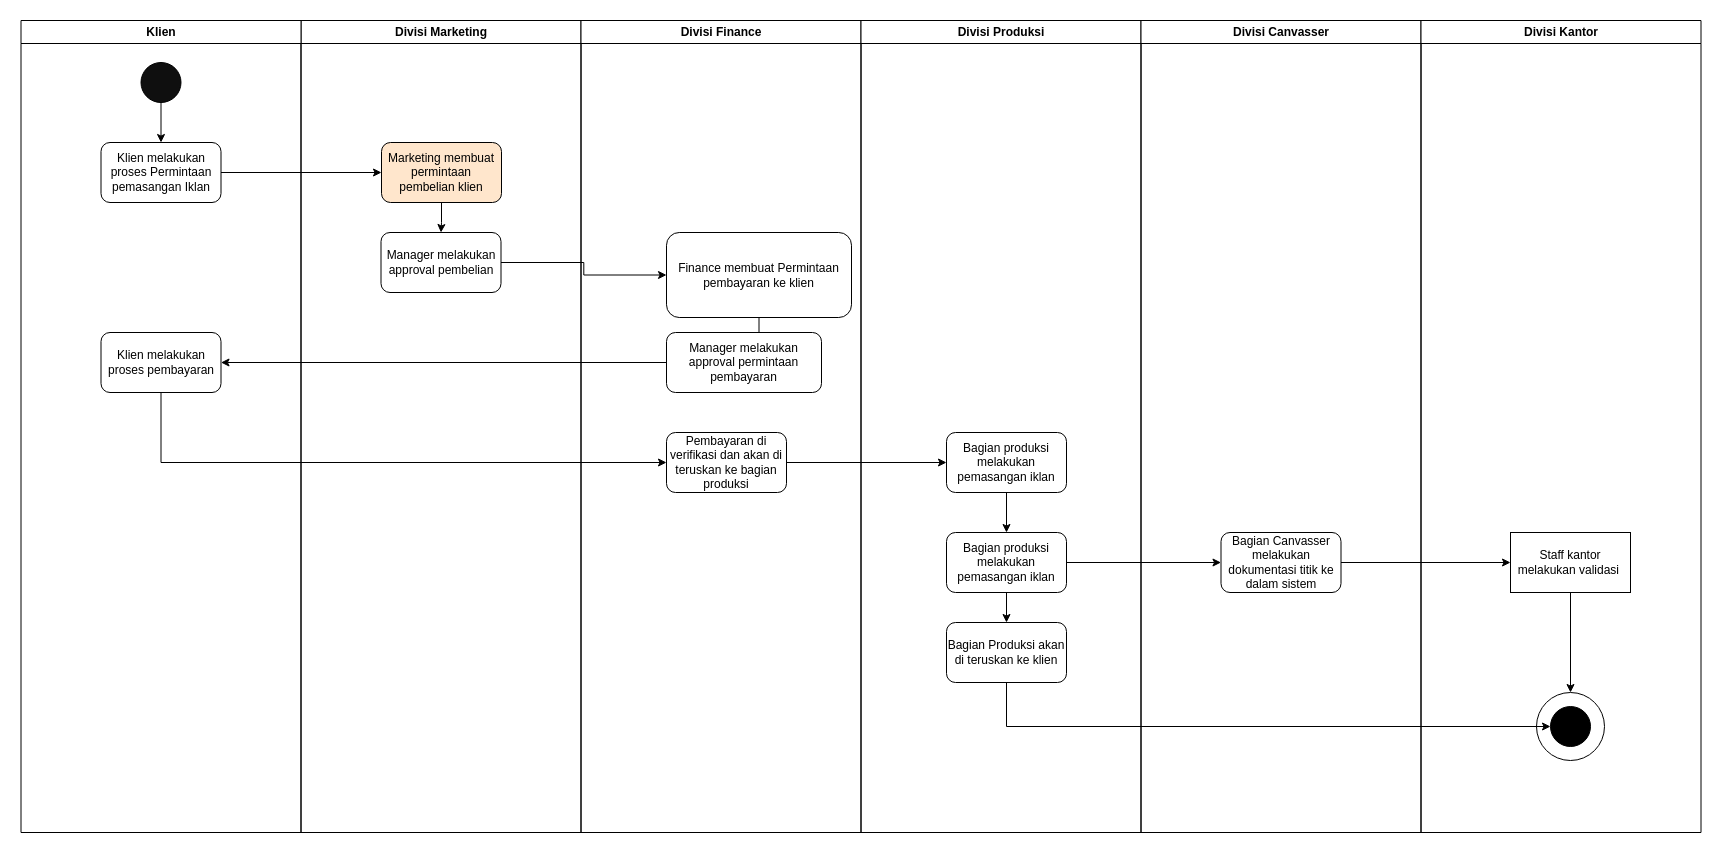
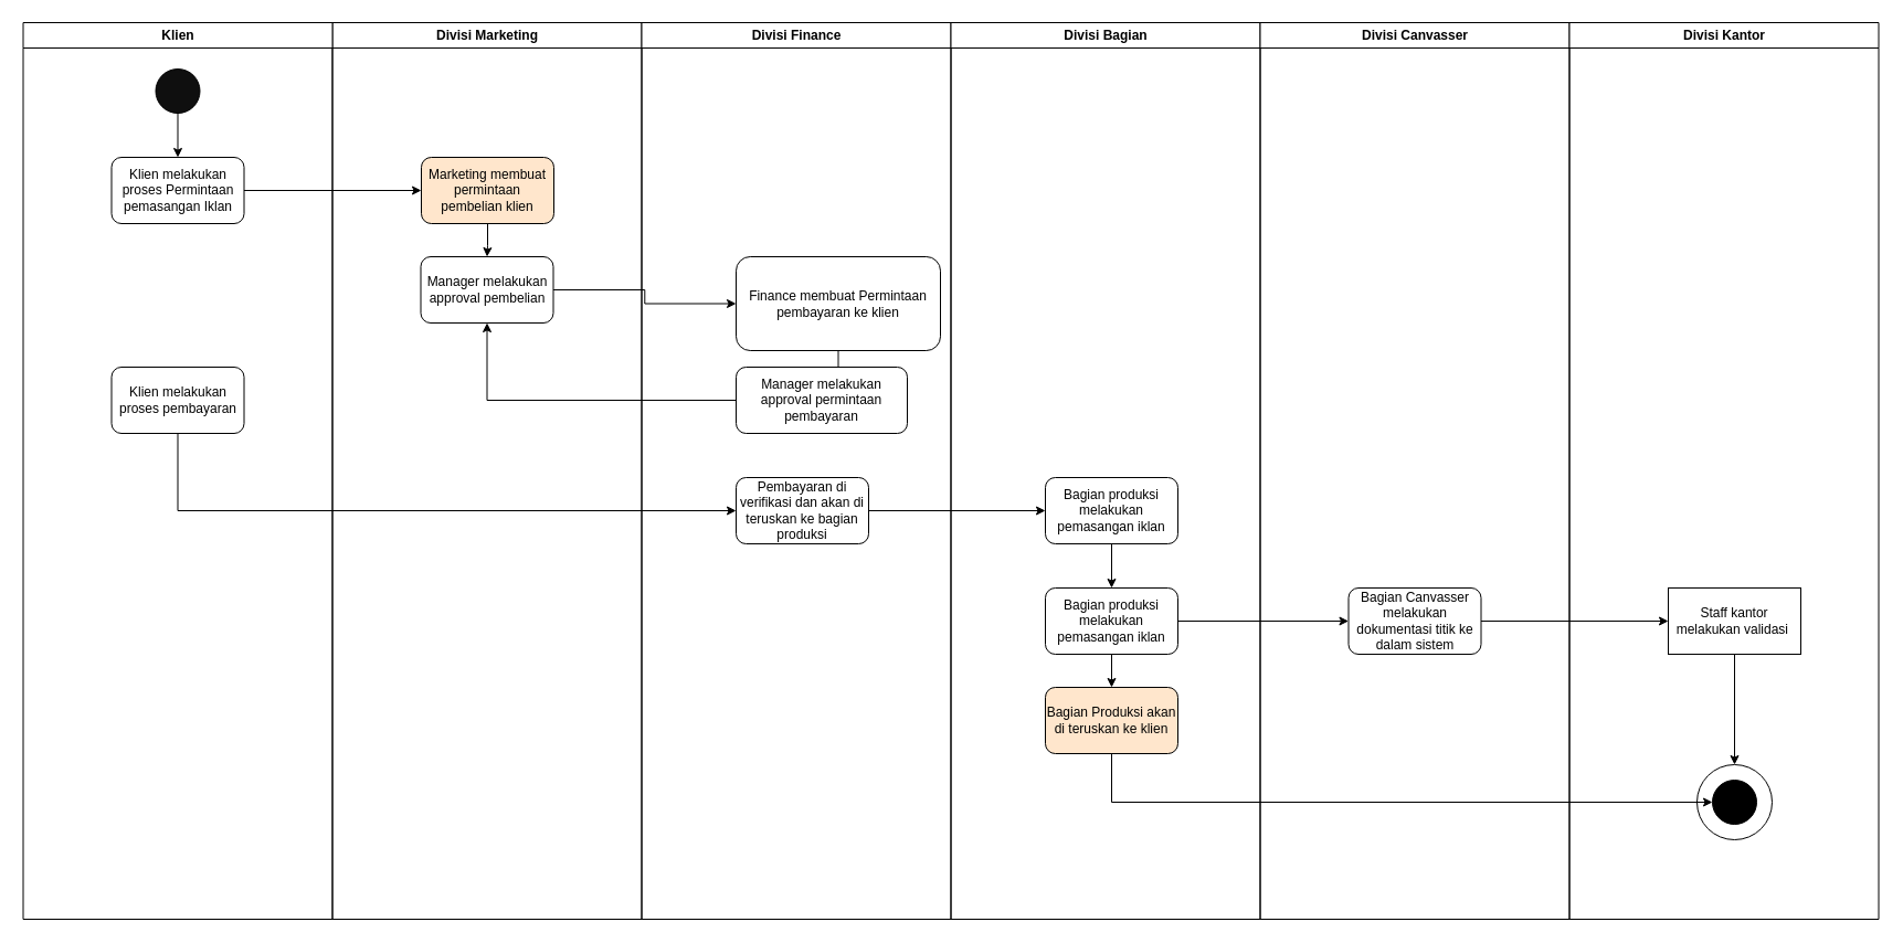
  <mxCell id="0" />
  <mxCell id="1" parent="0" />
  <mxCell id="2" value="Divisi Marketing" style="swimlane;whiteSpace=wrap" parent="1" vertex="1"><mxGeometry x="300.5" y="20" width="280" height="812" as="geometry" /></mxCell>
  <mxCell id="3" style="edgeStyle=orthogonalEdgeStyle;rounded=0;orthogonalLoop=1;jettySize=auto;html=1;entryX=0.5;entryY=0;entryDx=0;entryDy=0;" edge="1" parent="2" source="4" target="5"><mxGeometry relative="1" as="geometry" /></mxCell>
  <mxCell id="4" value="Marketing membuat permintaan pembelian klien" style="rounded=1;whiteSpace=wrap;html=1;fillColor=#ffe6cc;" vertex="1" parent="2"><mxGeometry x="80.5" y="122" width="120" height="60" as="geometry" /></mxCell>
  <mxCell id="5" value="Manager melakukan approval pembelian" style="rounded=1;whiteSpace=wrap;html=1;" vertex="1" parent="2"><mxGeometry x="80" y="212" width="120" height="60" as="geometry" /></mxCell>
  <mxCell id="6" value="Divisi Finance" style="swimlane;whiteSpace=wrap;startSize=23;" parent="1" vertex="1"><mxGeometry x="580.5" y="20" width="280" height="812" as="geometry" /></mxCell>
  <mxCell id="7" style="edgeStyle=orthogonalEdgeStyle;rounded=0;orthogonalLoop=1;jettySize=auto;html=1;" edge="1" parent="6" source="8" target="10"><mxGeometry relative="1" as="geometry" /></mxCell>
  <mxCell id="8" value="Finance membuat Permintaan pembayaran ke klien" style="rounded=1;whiteSpace=wrap;html=1;" vertex="1" parent="6"><mxGeometry x="85.5" y="212" width="185" height="85" as="geometry" /></mxCell>
  <mxCell id="9" value="Pembayaran di verifikasi dan akan di teruskan ke bagian produksi" style="rounded=1;whiteSpace=wrap;html=1;" vertex="1" parent="6"><mxGeometry x="85.5" y="412" width="120" height="60" as="geometry" /></mxCell>
  <mxCell id="10" value="Manager melakukan approval permintaan pembayaran" style="rounded=1;whiteSpace=wrap;html=1;" vertex="1" parent="6"><mxGeometry x="85.5" y="312" width="155" height="60" as="geometry" /></mxCell>
- <mxCell id="11" value="Divisi Produksi" style="swimlane;whiteSpace=wrap;startSize=23;" vertex="1" parent="1"><mxGeometry x="860.5" y="20" width="280" height="812" as="geometry" /></mxCell>
+ <mxCell id="11" value="Divisi Bagian" style="swimlane;whiteSpace=wrap;startSize=23;" vertex="1" parent="1"><mxGeometry x="860.5" y="20" width="280" height="812" as="geometry" /></mxCell>
  <mxCell id="12" style="edgeStyle=orthogonalEdgeStyle;rounded=0;orthogonalLoop=1;jettySize=auto;html=1;entryX=0.5;entryY=0;entryDx=0;entryDy=0;" edge="1" parent="11" source="13" target="15"><mxGeometry relative="1" as="geometry" /></mxCell>
  <mxCell id="13" value="Bagian produksi melakukan pemasangan iklan" style="rounded=1;whiteSpace=wrap;html=1;" vertex="1" parent="11"><mxGeometry x="85.5" y="412" width="120" height="60" as="geometry" /></mxCell>
  <mxCell id="14" style="edgeStyle=orthogonalEdgeStyle;rounded=0;orthogonalLoop=1;jettySize=auto;html=1;entryX=0.5;entryY=0;entryDx=0;entryDy=0;" edge="1" parent="11" source="15" target="16"><mxGeometry relative="1" as="geometry" /></mxCell>
  <mxCell id="15" value="Bagian produksi melakukan pemasangan iklan" style="rounded=1;whiteSpace=wrap;html=1;" vertex="1" parent="11"><mxGeometry x="85.5" y="512" width="120" height="60" as="geometry" /></mxCell>
- <mxCell id="16" value="Bagian Produksi akan di teruskan ke klien" style="rounded=1;whiteSpace=wrap;html=1;" vertex="1" parent="11"><mxGeometry x="85.5" y="602" width="120" height="60" as="geometry" /></mxCell>
+ <mxCell id="16" value="Bagian Produksi akan di teruskan ke klien" style="rounded=1;whiteSpace=wrap;html=1;fillColor=#ffe6cc;" vertex="1" parent="11"><mxGeometry x="85.5" y="602" width="120" height="60" as="geometry" /></mxCell>
  <mxCell id="17" value="Klien" style="swimlane;whiteSpace=wrap" vertex="1" parent="1"><mxGeometry x="20.5" y="20" width="280" height="812" as="geometry" /></mxCell>
  <mxCell id="18" value="Klien melakukan proses Permintaan pemasangan Iklan" style="rounded=1;whiteSpace=wrap;html=1;" vertex="1" parent="17"><mxGeometry x="80" y="122" width="120" height="60" as="geometry" /></mxCell>
  <mxCell id="19" style="edgeStyle=orthogonalEdgeStyle;rounded=0;orthogonalLoop=1;jettySize=auto;html=1;" edge="1" parent="17" source="20" target="18"><mxGeometry relative="1" as="geometry" /></mxCell>
  <mxCell id="20" value="" style="ellipse;whiteSpace=wrap;html=1;aspect=fixed;fillColor=#0F0F0F;" vertex="1" parent="17"><mxGeometry x="120" y="42" width="40" height="40" as="geometry" /></mxCell>
  <mxCell id="21" value="Klien melakukan proses pembayaran" style="rounded=1;whiteSpace=wrap;html=1;" vertex="1" parent="17"><mxGeometry x="80" y="312" width="120" height="60" as="geometry" /></mxCell>
  <mxCell id="22" value="Divisi Canvasser" style="swimlane;whiteSpace=wrap;startSize=23;" vertex="1" parent="1"><mxGeometry x="1140.5" y="20" width="280" height="812" as="geometry" /></mxCell>
  <mxCell id="23" value="Bagian Canvasser melakukan dokumentasi titik ke dalam sistem" style="rounded=1;whiteSpace=wrap;html=1;" vertex="1" parent="22"><mxGeometry x="80" y="512" width="120" height="60" as="geometry" /></mxCell>
  <mxCell id="24" style="edgeStyle=orthogonalEdgeStyle;rounded=0;orthogonalLoop=1;jettySize=auto;html=1;entryX=0;entryY=0.5;entryDx=0;entryDy=0;" edge="1" parent="1" source="18" target="4"><mxGeometry relative="1" as="geometry"><mxPoint x="266" y="172" as="targetPoint" /></mxGeometry></mxCell>
  <mxCell id="25" style="edgeStyle=orthogonalEdgeStyle;rounded=0;orthogonalLoop=1;jettySize=auto;html=1;entryX=0;entryY=0.5;entryDx=0;entryDy=0;" edge="1" parent="1" source="5" target="8"><mxGeometry relative="1" as="geometry" /></mxCell>
- <mxCell id="26" style="edgeStyle=orthogonalEdgeStyle;rounded=0;orthogonalLoop=1;jettySize=auto;html=1;" edge="1" parent="1" source="10" target="21"><mxGeometry relative="1" as="geometry" /></mxCell>
+ <mxCell id="26" style="edgeStyle=orthogonalEdgeStyle;rounded=0;orthogonalLoop=1;jettySize=auto;html=1;" edge="1" parent="1" source="10" target="5"><mxGeometry relative="1" as="geometry" /></mxCell>
  <mxCell id="27" style="edgeStyle=orthogonalEdgeStyle;rounded=0;orthogonalLoop=1;jettySize=auto;html=1;entryX=0;entryY=0.5;entryDx=0;entryDy=0;" edge="1" parent="1" source="21" target="9"><mxGeometry relative="1" as="geometry"><Array as="points"><mxPoint x="161" y="462" /></Array></mxGeometry></mxCell>
  <mxCell id="28" style="edgeStyle=orthogonalEdgeStyle;rounded=0;orthogonalLoop=1;jettySize=auto;html=1;entryX=0;entryY=0.5;entryDx=0;entryDy=0;" edge="1" parent="1" source="9" target="13"><mxGeometry relative="1" as="geometry" /></mxCell>
  <mxCell id="29" style="edgeStyle=orthogonalEdgeStyle;rounded=0;orthogonalLoop=1;jettySize=auto;html=1;entryX=0;entryY=0.5;entryDx=0;entryDy=0;" edge="1" parent="1" source="15" target="23"><mxGeometry relative="1" as="geometry" /></mxCell>
  <mxCell id="30" value="Divisi Kantor" style="swimlane;whiteSpace=wrap;startSize=23;" vertex="1" parent="1"><mxGeometry x="1420.5" y="20" width="280" height="812" as="geometry" /></mxCell>
  <mxCell id="31" style="edgeStyle=orthogonalEdgeStyle;rounded=0;orthogonalLoop=1;jettySize=auto;html=1;entryX=0.5;entryY=0;entryDx=0;entryDy=0;fontSize=14;" edge="1" parent="30" source="32" target="33"><mxGeometry relative="1" as="geometry" /></mxCell>
  <mxCell id="32" value="Staff kantor melakukan validasi&amp;nbsp;" style="whiteSpace=wrap;html=1;rounded=0;" vertex="1" parent="30"><mxGeometry x="89.5" y="512" width="120" height="60" as="geometry" /></mxCell>
  <mxCell id="33" value="" style="ellipse;whiteSpace=wrap;html=1;aspect=fixed;labelBorderColor=#FFFFFF;sketch=0;fontSize=14;" vertex="1" parent="30"><mxGeometry x="115.5" y="672" width="68" height="68" as="geometry" /></mxCell>
  <mxCell id="34" value="" style="ellipse;whiteSpace=wrap;html=1;aspect=fixed;fillColor=#000000;labelBorderColor=#FFFFFF;fontSize=14;sketch=0;verticalAlign=bottom;" vertex="1" parent="30"><mxGeometry x="129.5" y="686" width="40" height="40" as="geometry" /></mxCell>
  <mxCell id="35" style="edgeStyle=orthogonalEdgeStyle;rounded=0;orthogonalLoop=1;jettySize=auto;html=1;" edge="1" parent="1" source="23" target="32"><mxGeometry relative="1" as="geometry" /></mxCell>
  <mxCell id="36" style="edgeStyle=orthogonalEdgeStyle;rounded=0;orthogonalLoop=1;jettySize=auto;html=1;entryX=0;entryY=0.5;entryDx=0;entryDy=0;" edge="1" parent="1" source="16" target="34"><mxGeometry relative="1" as="geometry"><Array as="points"><mxPoint x="1006" y="726" /></Array></mxGeometry></mxCell>
